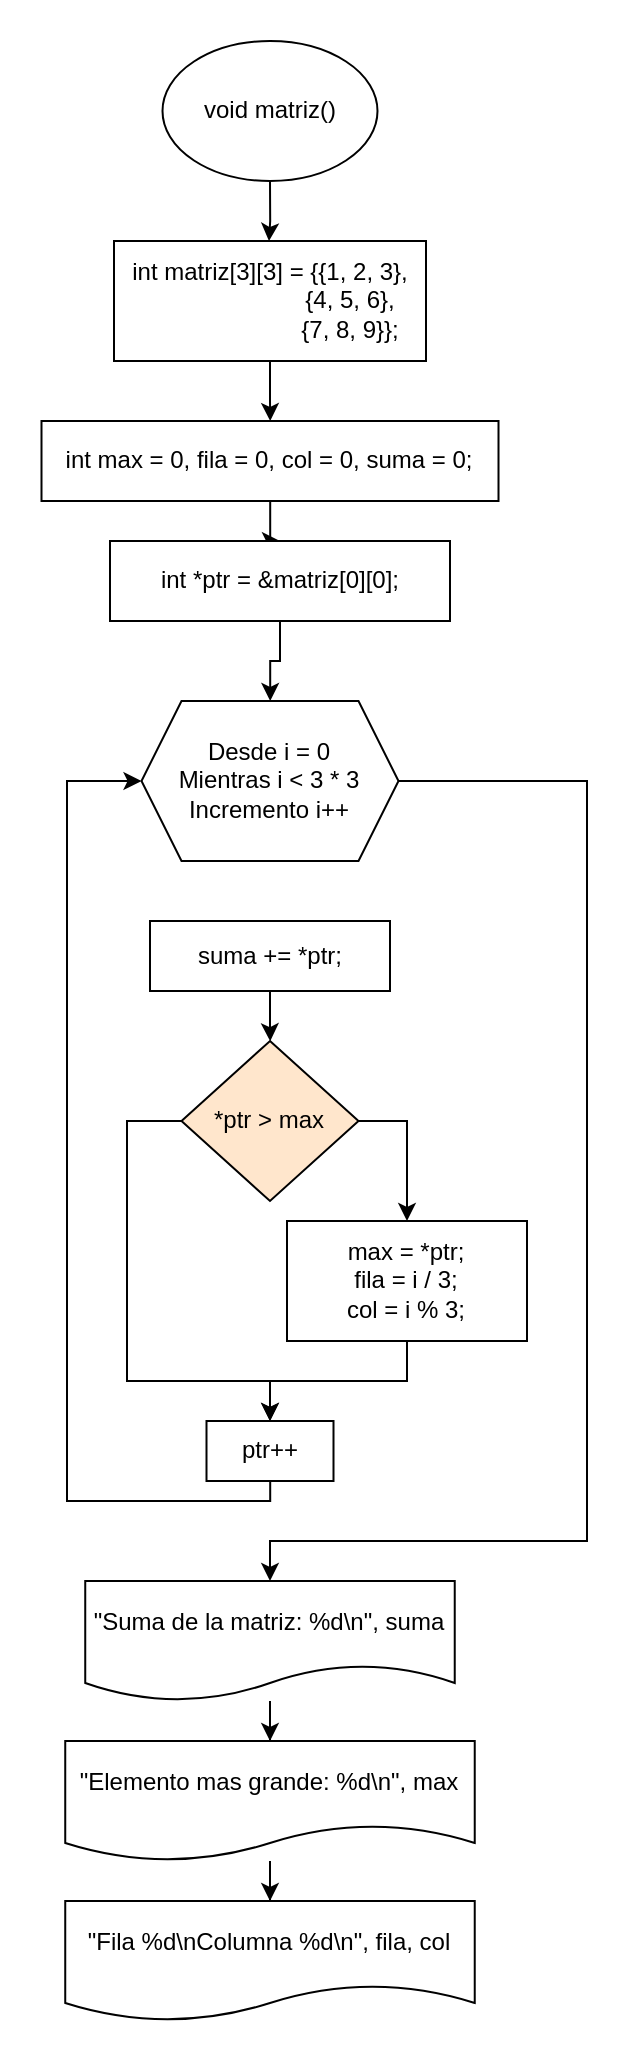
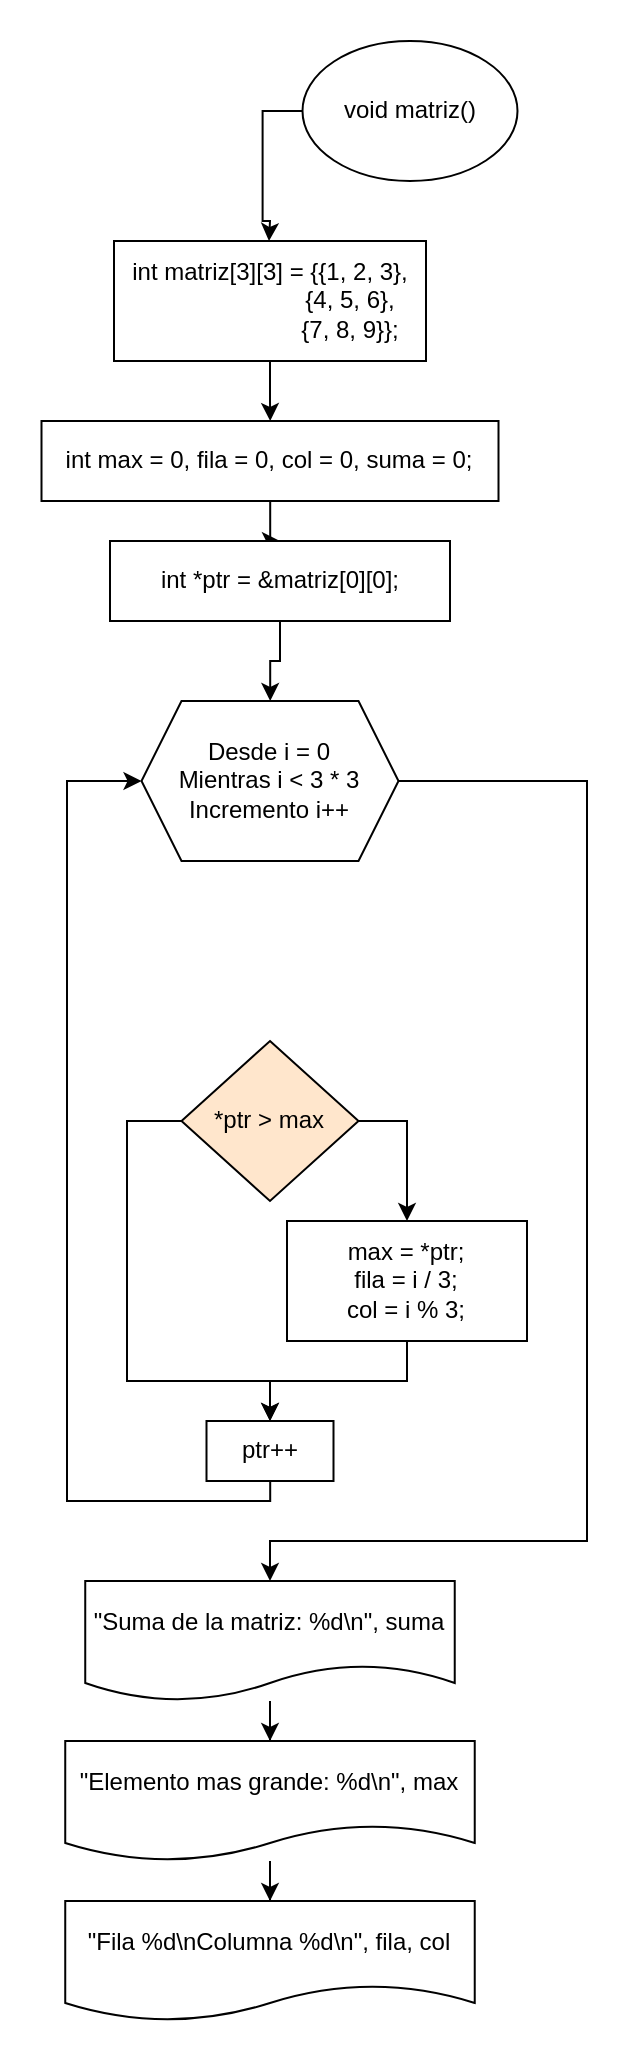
  <mxCell id="0" />
  <mxCell id="1" parent="0" />
  <mxCell id="2" style="edgeStyle=orthogonalEdgeStyle;rounded=0;orthogonalLoop=1;jettySize=auto;html=1;entryX=0.5;entryY=0;entryDx=0;entryDy=0;" edge="1" parent="1" source="3"><mxGeometry relative="1" as="geometry"><mxPoint x="134" y="120" as="targetPoint" /></mxGeometry></mxCell>
- <mxCell id="3" value="void matriz()" style="ellipse;whiteSpace=wrap;html=1;" vertex="1" parent="1"><mxGeometry x="80.75" y="20" width="107.5" height="70" as="geometry" /></mxCell>
+ <mxCell id="3" value="void matriz()" style="ellipse;whiteSpace=wrap;html=1;" vertex="1" parent="1"><mxGeometry x="150.75" y="20" width="107.5" height="70" as="geometry" /></mxCell>
  <mxCell id="4" value="" style="edgeStyle=orthogonalEdgeStyle;rounded=0;orthogonalLoop=1;jettySize=auto;html=1;" edge="1" parent="1" source="5" target="7"><mxGeometry relative="1" as="geometry" /></mxCell>
  <mxCell id="5" value="&lt;div&gt;int matriz[3][3] = {{1, 2, 3},&lt;/div&gt;&lt;div&gt;&amp;nbsp; &amp;nbsp; &amp;nbsp; &amp;nbsp; &amp;nbsp; &amp;nbsp; &amp;nbsp; &amp;nbsp; &amp;nbsp; &amp;nbsp; &amp;nbsp; &amp;nbsp; {4, 5, 6},&lt;/div&gt;&lt;div&gt;&amp;nbsp; &amp;nbsp; &amp;nbsp; &amp;nbsp; &amp;nbsp; &amp;nbsp; &amp;nbsp; &amp;nbsp; &amp;nbsp; &amp;nbsp; &amp;nbsp; &amp;nbsp; {7, 8, 9}};&lt;/div&gt;" style="rounded=0;whiteSpace=wrap;html=1;" vertex="1" parent="1"><mxGeometry x="56.5" y="120" width="156" height="60" as="geometry" /></mxCell>
  <mxCell id="6" value="" style="edgeStyle=orthogonalEdgeStyle;rounded=0;orthogonalLoop=1;jettySize=auto;html=1;" edge="1" parent="1" source="7" target="9"><mxGeometry relative="1" as="geometry" /></mxCell>
  <mxCell id="7" value="int max = 0, fila = 0, col = 0, suma = 0;" style="rounded=0;whiteSpace=wrap;html=1;" vertex="1" parent="1"><mxGeometry x="20.25" y="210" width="228.5" height="40" as="geometry" /></mxCell>
  <mxCell id="8" value="" style="edgeStyle=orthogonalEdgeStyle;rounded=0;orthogonalLoop=1;jettySize=auto;html=1;" edge="1" parent="1" source="9" target="11"><mxGeometry relative="1" as="geometry" /></mxCell>
  <mxCell id="9" value="int *ptr = &amp;amp;matriz[0][0];" style="rounded=0;whiteSpace=wrap;html=1;" vertex="1" parent="1"><mxGeometry x="54.5" y="270" width="170" height="40" as="geometry" /></mxCell>
  <mxCell id="10" style="edgeStyle=orthogonalEdgeStyle;rounded=0;orthogonalLoop=1;jettySize=auto;html=1;entryX=0.5;entryY=0;entryDx=0;entryDy=0;" edge="1" parent="1" source="11" target="22"><mxGeometry relative="1" as="geometry"><Array as="points"><mxPoint x="293" y="390" /><mxPoint x="293" y="770" /><mxPoint x="134" y="770" /></Array></mxGeometry></mxCell>
  <mxCell id="11" value="Desde i = 0&lt;br&gt;Mientras i &amp;lt; 3 * 3&lt;br&gt;Incremento i++" style="shape=hexagon;perimeter=hexagonPerimeter2;whiteSpace=wrap;html=1;fixedSize=1;" vertex="1" parent="1"><mxGeometry x="70.25" y="350" width="128.5" height="80" as="geometry" /></mxCell>
- <mxCell id="12" value="" style="edgeStyle=orthogonalEdgeStyle;rounded=0;orthogonalLoop=1;jettySize=auto;html=1;" edge="1" parent="1" source="13" target="16"><mxGeometry relative="1" as="geometry" /></mxCell>
- <mxCell id="13" value="suma += *ptr;" style="rounded=0;whiteSpace=wrap;html=1;" vertex="1" parent="1"><mxGeometry x="74.5" y="460" width="120" height="35" as="geometry" /></mxCell>
  <mxCell id="14" style="edgeStyle=orthogonalEdgeStyle;rounded=0;orthogonalLoop=1;jettySize=auto;html=1;entryX=0.5;entryY=0;entryDx=0;entryDy=0;" edge="1" parent="1" source="16" target="18"><mxGeometry relative="1" as="geometry"><Array as="points"><mxPoint x="203" y="560" /></Array></mxGeometry></mxCell>
  <mxCell id="15" style="edgeStyle=orthogonalEdgeStyle;rounded=0;orthogonalLoop=1;jettySize=auto;html=1;entryX=0.5;entryY=0;entryDx=0;entryDy=0;" edge="1" parent="1" source="16" target="20"><mxGeometry relative="1" as="geometry"><Array as="points"><mxPoint x="63" y="560" /><mxPoint x="63" y="690" /><mxPoint x="135" y="690" /></Array></mxGeometry></mxCell>
  <mxCell id="16" value="*ptr &amp;gt; max" style="rhombus;whiteSpace=wrap;html=1;fillColor=#ffe6cc;" vertex="1" parent="1"><mxGeometry x="90.25" y="520" width="88.5" height="80" as="geometry" /></mxCell>
  <mxCell id="17" style="edgeStyle=orthogonalEdgeStyle;rounded=0;orthogonalLoop=1;jettySize=auto;html=1;entryX=0.5;entryY=0;entryDx=0;entryDy=0;" edge="1" parent="1" source="18" target="20"><mxGeometry relative="1" as="geometry" /></mxCell>
  <mxCell id="18" value="max = *ptr;&lt;br&gt;fila = i / 3;&lt;br&gt;col = i % 3;" style="rounded=0;whiteSpace=wrap;html=1;" vertex="1" parent="1"><mxGeometry x="143" y="610" width="120" height="60" as="geometry" /></mxCell>
  <mxCell id="19" style="edgeStyle=orthogonalEdgeStyle;rounded=0;orthogonalLoop=1;jettySize=auto;html=1;entryX=0;entryY=0.5;entryDx=0;entryDy=0;" edge="1" parent="1" source="20" target="11"><mxGeometry relative="1" as="geometry"><Array as="points"><mxPoint x="135" y="750" /><mxPoint x="33" y="750" /><mxPoint x="33" y="390" /></Array></mxGeometry></mxCell>
  <mxCell id="20" value="ptr++" style="rounded=0;whiteSpace=wrap;html=1;" vertex="1" parent="1"><mxGeometry x="102.75" y="710" width="63.5" height="30" as="geometry" /></mxCell>
  <mxCell id="21" style="edgeStyle=orthogonalEdgeStyle;rounded=0;orthogonalLoop=1;jettySize=auto;html=1;entryX=0.5;entryY=0;entryDx=0;entryDy=0;" edge="1" parent="1" source="22" target="24"><mxGeometry relative="1" as="geometry" /></mxCell>
  <mxCell id="22" value="&quot;Suma de la matriz: %d\n&quot;, suma" style="shape=document;whiteSpace=wrap;html=1;boundedLbl=1;" vertex="1" parent="1"><mxGeometry x="42.12" y="790" width="184.75" height="60" as="geometry" /></mxCell>
  <mxCell id="23" style="edgeStyle=orthogonalEdgeStyle;rounded=0;orthogonalLoop=1;jettySize=auto;html=1;entryX=0.5;entryY=0;entryDx=0;entryDy=0;" edge="1" parent="1" source="24" target="25"><mxGeometry relative="1" as="geometry" /></mxCell>
  <mxCell id="24" value="&quot;Elemento mas grande: %d\n&quot;, max" style="shape=document;whiteSpace=wrap;html=1;boundedLbl=1;" vertex="1" parent="1"><mxGeometry x="32.12" y="870" width="204.75" height="60" as="geometry" /></mxCell>
  <mxCell id="25" value="&quot;Fila %d\nColumna %d\n&quot;, fila, col" style="shape=document;whiteSpace=wrap;html=1;boundedLbl=1;" vertex="1" parent="1"><mxGeometry x="32.12" y="950" width="204.75" height="60" as="geometry" /></mxCell>
